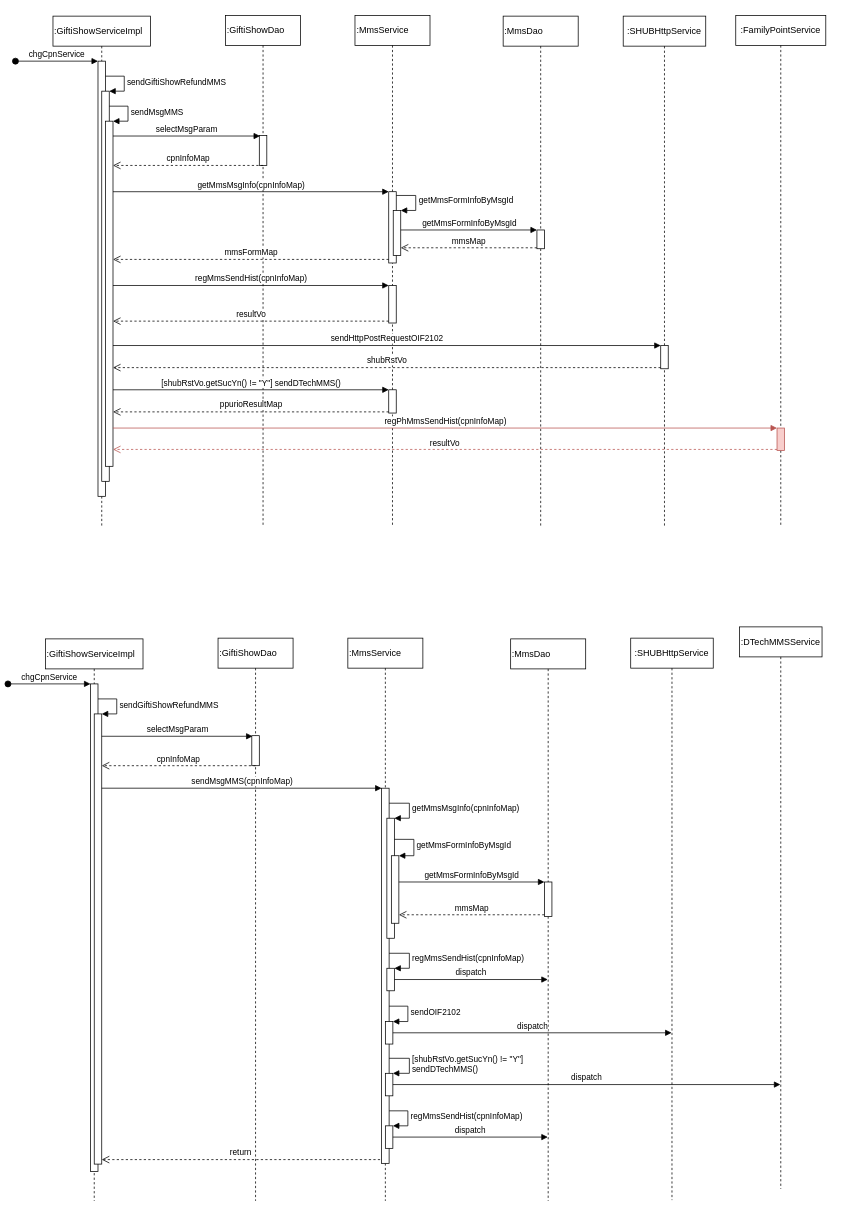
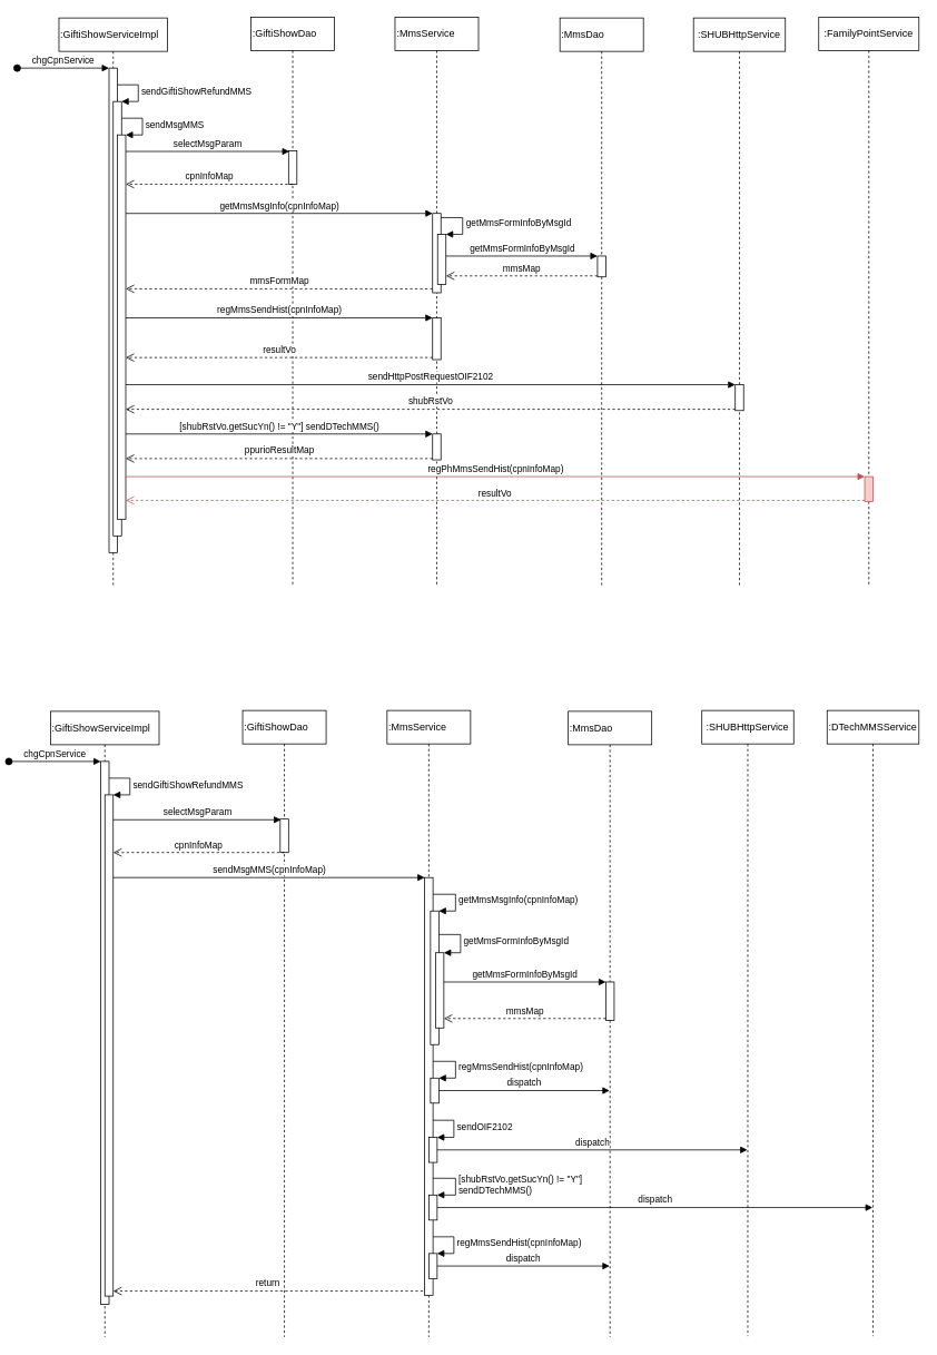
  <mxCell id="0" />
  <mxCell id="1" parent="0" />
  <mxCell id="2" value=":GiftiShowServiceImpl" style="shape=umlLifeline;perimeter=lifelinePerimeter;whiteSpace=wrap;html=1;container=1;collapsible=0;recursiveResize=0;outlineConnect=0;align=left;" parent="1" vertex="1"><mxGeometry x="30" y="21" width="130" height="679" as="geometry" /></mxCell>
  <mxCell id="3" value="" style="html=1;points=[];perimeter=orthogonalPerimeter;align=left;" parent="2" vertex="1"><mxGeometry x="60" y="60" width="10" height="580" as="geometry" /></mxCell>
  <mxCell id="4" value="chgCpnService" style="html=1;verticalAlign=bottom;startArrow=oval;endArrow=block;startSize=8;" parent="2" target="3" edge="1"><mxGeometry relative="1" as="geometry"><mxPoint x="-50" y="60" as="sourcePoint" /></mxGeometry></mxCell>
  <mxCell id="5" value="" style="html=1;points=[];perimeter=orthogonalPerimeter;align=left;" parent="2" vertex="1"><mxGeometry x="65" y="100" width="10" height="520" as="geometry" /></mxCell>
  <mxCell id="6" value="sendGiftiShowRefundMMS" style="edgeStyle=orthogonalEdgeStyle;html=1;align=left;spacingLeft=2;endArrow=block;rounded=0;entryX=1;entryY=0;" parent="2" target="5" edge="1" source="3"><mxGeometry relative="1" as="geometry"><mxPoint x="110" y="69" as="sourcePoint" /><Array as="points"><mxPoint x="95" y="80" /><mxPoint x="95" y="100" /></Array></mxGeometry></mxCell>
  <mxCell id="7" value="" style="html=1;points=[];perimeter=orthogonalPerimeter;align=left;" parent="2" vertex="1"><mxGeometry x="70" y="140" width="10" height="460" as="geometry" /></mxCell>
  <mxCell id="8" value="sendMsgMMS" style="edgeStyle=orthogonalEdgeStyle;html=1;align=left;spacingLeft=2;endArrow=block;rounded=0;entryX=1;entryY=0;" parent="2" target="7" edge="1" source="5"><mxGeometry relative="1" as="geometry"><mxPoint x="110" y="109" as="sourcePoint" /><Array as="points"><mxPoint x="100" y="120" /><mxPoint x="100" y="140" /></Array></mxGeometry></mxCell>
  <mxCell id="9" value=":GiftiShowDao" style="shape=umlLifeline;perimeter=lifelinePerimeter;whiteSpace=wrap;html=1;container=1;collapsible=0;recursiveResize=0;outlineConnect=0;align=left;" parent="1" vertex="1"><mxGeometry x="260" y="20" width="100" height="680" as="geometry" /></mxCell>
  <mxCell id="10" value="" style="html=1;points=[];perimeter=orthogonalPerimeter;align=left;" parent="9" vertex="1"><mxGeometry x="45" y="160" width="10" height="40" as="geometry" /></mxCell>
  <mxCell id="11" value="selectMsgParam" style="html=1;verticalAlign=bottom;endArrow=block;entryX=0.1;entryY=0.02;entryDx=0;entryDy=0;entryPerimeter=0;" parent="1" source="7" edge="1" target="10"><mxGeometry relative="1" as="geometry"><mxPoint x="150" y="181" as="sourcePoint" /><mxPoint x="280" y="181" as="targetPoint" /></mxGeometry></mxCell>
  <mxCell id="12" value="cpnInfoMap" style="html=1;verticalAlign=bottom;endArrow=open;dashed=1;endSize=8;exitX=0.5;exitY=1;exitDx=0;exitDy=0;exitPerimeter=0;" parent="1" target="7" edge="1" source="10"><mxGeometry relative="1" as="geometry"><mxPoint x="302" y="231" as="sourcePoint" /><mxPoint x="170" y="281" as="targetPoint" /></mxGeometry></mxCell>
  <mxCell id="13" value=":MmsService" style="shape=umlLifeline;perimeter=lifelinePerimeter;whiteSpace=wrap;html=1;container=1;collapsible=0;recursiveResize=0;outlineConnect=0;align=left;" parent="1" vertex="1"><mxGeometry x="432.5" y="20" width="100" height="679" as="geometry" /></mxCell>
  <mxCell id="14" value="" style="html=1;points=[];perimeter=orthogonalPerimeter;align=left;" parent="13" vertex="1"><mxGeometry x="45" y="235" width="10" height="95" as="geometry" /></mxCell>
  <mxCell id="15" value="" style="html=1;points=[];perimeter=orthogonalPerimeter;" vertex="1" parent="13"><mxGeometry x="51" y="260" width="10" height="60" as="geometry" /></mxCell>
  <mxCell id="16" value="getMmsFormInfoByMsgId" style="edgeStyle=orthogonalEdgeStyle;html=1;align=left;spacingLeft=2;endArrow=block;rounded=0;entryX=1;entryY=0;" edge="1" target="15" parent="13" source="14"><mxGeometry relative="1" as="geometry"><mxPoint x="81" y="199" as="sourcePoint" /><Array as="points"><mxPoint x="81" y="240" /><mxPoint x="81" y="260" /></Array></mxGeometry></mxCell>
  <mxCell id="17" value="" style="group" vertex="1" connectable="0" parent="13"><mxGeometry x="45" y="360" width="10" height="50" as="geometry" /></mxCell>
  <mxCell id="18" value="" style="html=1;points=[];perimeter=orthogonalPerimeter;align=left;" parent="17" vertex="1"><mxGeometry width="10" height="50" as="geometry" /></mxCell>
  <mxCell id="19" value="" style="html=1;points=[];perimeter=orthogonalPerimeter;" vertex="1" parent="13"><mxGeometry x="45" y="499" width="10" height="31" as="geometry" /></mxCell>
  <mxCell id="20" value="getMmsMsgInfo(cpnInfoMap)" style="html=1;verticalAlign=bottom;endArrow=block;entryX=0;entryY=0;" parent="1" source="7" target="14" edge="1"><mxGeometry relative="1" as="geometry"><mxPoint x="429" y="331" as="sourcePoint" /></mxGeometry></mxCell>
  <mxCell id="21" value="mmsFormMap" style="html=1;verticalAlign=bottom;endArrow=open;dashed=1;endSize=8;exitX=0;exitY=0.95;" parent="1" source="14" target="7" edge="1"><mxGeometry relative="1" as="geometry"><mxPoint x="429" y="407" as="targetPoint" /></mxGeometry></mxCell>
  <mxCell id="22" value=":MmsDao" style="shape=umlLifeline;perimeter=lifelinePerimeter;whiteSpace=wrap;html=1;container=1;collapsible=0;recursiveResize=0;outlineConnect=0;align=left;" parent="1" vertex="1"><mxGeometry x="630" y="21" width="100" height="679" as="geometry" /></mxCell>
  <mxCell id="23" value="" style="html=1;points=[];perimeter=orthogonalPerimeter;" vertex="1" parent="22"><mxGeometry x="45" y="285" width="10" height="25" as="geometry" /></mxCell>
  <mxCell id="24" value="getMmsFormInfoByMsgId" style="html=1;verticalAlign=bottom;endArrow=block;entryX=0;entryY=0;" edge="1" target="23" parent="1" source="15"><mxGeometry relative="1" as="geometry"><mxPoint x="655" y="291" as="sourcePoint" /></mxGeometry></mxCell>
  <mxCell id="25" value="mmsMap" style="html=1;verticalAlign=bottom;endArrow=open;dashed=1;endSize=8;exitX=0;exitY=0.95;" edge="1" source="23" parent="1" target="15"><mxGeometry relative="1" as="geometry"><mxPoint x="655" y="367" as="targetPoint" /></mxGeometry></mxCell>
  <mxCell id="26" value=":SHUBHttpService" style="shape=umlLifeline;perimeter=lifelinePerimeter;whiteSpace=wrap;html=1;container=1;collapsible=0;recursiveResize=0;outlineConnect=0;" vertex="1" parent="1"><mxGeometry x="790" y="21" width="110" height="679" as="geometry" /></mxCell>
  <mxCell id="27" value="" style="html=1;points=[];perimeter=orthogonalPerimeter;" vertex="1" parent="26"><mxGeometry x="50" y="439" width="10" height="31" as="geometry" /></mxCell>
  <mxCell id="28" value="sendHttpPostRequestOIF2102" style="html=1;verticalAlign=bottom;endArrow=block;entryX=0;entryY=0;" edge="1" target="27" parent="1" source="7"><mxGeometry relative="1" as="geometry"><mxPoint x="840" y="450" as="sourcePoint" /></mxGeometry></mxCell>
  <mxCell id="29" value="shubRstVo" style="html=1;verticalAlign=bottom;endArrow=open;dashed=1;endSize=8;exitX=0;exitY=0.95;" edge="1" source="27" parent="1" target="7"><mxGeometry relative="1" as="geometry"><mxPoint x="840" y="526" as="targetPoint" /></mxGeometry></mxCell>
  <mxCell id="30" value="ppurioResultMap" style="html=1;verticalAlign=bottom;endArrow=open;dashed=1;endSize=8;exitX=0;exitY=0.95;" edge="1" source="19" parent="1" target="7"><mxGeometry relative="1" as="geometry"><mxPoint x="429" y="596" as="targetPoint" /></mxGeometry></mxCell>
  <mxCell id="31" value="[shubRstVo.getSucYn() != &quot;Y&quot;]&amp;nbsp;sendDTechMMS()" style="html=1;verticalAlign=bottom;endArrow=block;entryX=0;entryY=0;" edge="1" target="19" parent="1" source="7"><mxGeometry relative="1" as="geometry"><mxPoint x="429" y="520" as="sourcePoint" /></mxGeometry></mxCell>
  <mxCell id="32" value="resultVo" style="html=1;verticalAlign=bottom;endArrow=open;dashed=1;endSize=8;exitX=0;exitY=0.95;" parent="1" source="18" edge="1" target="7"><mxGeometry relative="1" as="geometry"><mxPoint x="130" y="430" as="targetPoint" /></mxGeometry></mxCell>
  <mxCell id="33" value="regMmsSendHist(cpnInfoMap)" style="html=1;verticalAlign=bottom;endArrow=block;entryX=0;entryY=0;" parent="1" target="18" edge="1" source="7"><mxGeometry relative="1" as="geometry"><mxPoint x="150" y="381" as="sourcePoint" /></mxGeometry></mxCell>
  <mxCell id="34" value=":FamilyPointService" style="shape=umlLifeline;perimeter=lifelinePerimeter;whiteSpace=wrap;html=1;container=1;collapsible=0;recursiveResize=0;outlineConnect=0;" vertex="1" parent="1"><mxGeometry x="940" y="20" width="120" height="679" as="geometry" /></mxCell>
  <mxCell id="35" value="" style="html=1;points=[];perimeter=orthogonalPerimeter;fillColor=#f8cecc;strokeColor=#b85450;" vertex="1" parent="34"><mxGeometry x="55" y="550" width="10" height="30" as="geometry" /></mxCell>
  <mxCell id="36" value="regPhMmsSendHist(cpnInfoMap)" style="html=1;verticalAlign=bottom;endArrow=block;entryX=0;entryY=0;fillColor=#f8cecc;strokeColor=#B85450;" edge="1" target="35" parent="1" source="7"><mxGeometry relative="1" as="geometry"><mxPoint x="925" y="560" as="sourcePoint" /></mxGeometry></mxCell>
  <mxCell id="37" value="resultVo" style="html=1;verticalAlign=bottom;endArrow=open;dashed=1;endSize=8;exitX=0;exitY=0.95;fillColor=#f8cecc;strokeColor=#b85450;" edge="1" source="35" parent="1" target="7"><mxGeometry relative="1" as="geometry"><mxPoint x="925" y="636" as="targetPoint" /></mxGeometry></mxCell>
  <mxCell id="38" value=":GiftiShowServiceImpl" style="shape=umlLifeline;perimeter=lifelinePerimeter;whiteSpace=wrap;html=1;container=1;collapsible=0;recursiveResize=0;outlineConnect=0;align=left;" vertex="1" parent="1"><mxGeometry x="20" y="851" width="130" height="749" as="geometry" /></mxCell>
  <mxCell id="39" value="" style="html=1;points=[];perimeter=orthogonalPerimeter;align=left;" vertex="1" parent="38"><mxGeometry x="60" y="60" width="10" height="650" as="geometry" /></mxCell>
  <mxCell id="40" value="chgCpnService" style="html=1;verticalAlign=bottom;startArrow=oval;endArrow=block;startSize=8;" edge="1" parent="38" target="39"><mxGeometry relative="1" as="geometry"><mxPoint x="-50" y="60" as="sourcePoint" /></mxGeometry></mxCell>
  <mxCell id="41" value="" style="html=1;points=[];perimeter=orthogonalPerimeter;align=left;" vertex="1" parent="38"><mxGeometry x="65" y="100" width="10" height="600" as="geometry" /></mxCell>
  <mxCell id="42" value="sendGiftiShowRefundMMS" style="edgeStyle=orthogonalEdgeStyle;html=1;align=left;spacingLeft=2;endArrow=block;rounded=0;entryX=1;entryY=0;" edge="1" parent="38" source="39" target="41"><mxGeometry relative="1" as="geometry"><mxPoint x="110" y="69" as="sourcePoint" /><Array as="points"><mxPoint x="95" y="80" /><mxPoint x="95" y="100" /></Array></mxGeometry></mxCell>
  <mxCell id="43" value=":GiftiShowDao" style="shape=umlLifeline;perimeter=lifelinePerimeter;whiteSpace=wrap;html=1;container=1;collapsible=0;recursiveResize=0;outlineConnect=0;align=left;" vertex="1" parent="1"><mxGeometry x="250" y="850" width="100" height="750" as="geometry" /></mxCell>
  <mxCell id="44" value="" style="html=1;points=[];perimeter=orthogonalPerimeter;align=left;" vertex="1" parent="43"><mxGeometry x="45" y="130" width="10" height="40" as="geometry" /></mxCell>
  <mxCell id="45" value="selectMsgParam" style="html=1;verticalAlign=bottom;endArrow=block;entryX=0.1;entryY=0.02;entryDx=0;entryDy=0;entryPerimeter=0;" edge="1" source="41" target="44" parent="1"><mxGeometry relative="1" as="geometry"><mxPoint x="100" y="1010.8" as="sourcePoint" /><mxPoint x="270" y="1011" as="targetPoint" /></mxGeometry></mxCell>
  <mxCell id="46" value="cpnInfoMap" style="html=1;verticalAlign=bottom;endArrow=open;dashed=1;endSize=8;exitX=0.5;exitY=1;exitDx=0;exitDy=0;exitPerimeter=0;" edge="1" source="44" target="41" parent="1"><mxGeometry relative="1" as="geometry"><mxPoint x="292" y="1061" as="sourcePoint" /><mxPoint x="100" y="1050" as="targetPoint" /></mxGeometry></mxCell>
  <mxCell id="47" value=":MmsService" style="shape=umlLifeline;perimeter=lifelinePerimeter;whiteSpace=wrap;html=1;container=1;collapsible=0;recursiveResize=0;outlineConnect=0;align=left;" vertex="1" parent="1"><mxGeometry x="423" y="850" width="100" height="750" as="geometry" /></mxCell>
  <mxCell id="48" value="" style="html=1;points=[];perimeter=orthogonalPerimeter;" vertex="1" parent="47"><mxGeometry x="45" y="200" width="10" height="500" as="geometry" /></mxCell>
  <mxCell id="49" value="" style="html=1;points=[];perimeter=orthogonalPerimeter;" vertex="1" parent="47"><mxGeometry x="52" y="240" width="10" height="160" as="geometry" /></mxCell>
  <mxCell id="50" value="&lt;span style=&quot;text-align: center&quot;&gt;getMmsMsgInfo(cpnInfoMap)&lt;/span&gt;" style="edgeStyle=orthogonalEdgeStyle;html=1;align=left;spacingLeft=2;endArrow=block;rounded=0;entryX=1;entryY=0;" edge="1" target="49" parent="47" source="48"><mxGeometry relative="1" as="geometry"><mxPoint x="137.5" y="140" as="sourcePoint" /><Array as="points"><mxPoint x="82" y="220" /><mxPoint x="82" y="240" /></Array></mxGeometry></mxCell>
  <mxCell id="51" value="" style="html=1;points=[];perimeter=orthogonalPerimeter;" vertex="1" parent="47"><mxGeometry x="58" y="290" width="10" height="90" as="geometry" /></mxCell>
  <mxCell id="52" value="getMmsFormInfoByMsgId" style="edgeStyle=orthogonalEdgeStyle;html=1;align=left;spacingLeft=2;endArrow=block;rounded=0;entryX=1;entryY=0;exitX=0.997;exitY=0.176;exitDx=0;exitDy=0;exitPerimeter=0;" edge="1" target="51" parent="47" source="49"><mxGeometry relative="1" as="geometry"><mxPoint x="62" y="250" as="sourcePoint" /><Array as="points"><mxPoint x="88" y="268" /><mxPoint x="88" y="290" /></Array></mxGeometry></mxCell>
  <mxCell id="53" value="" style="html=1;points=[];perimeter=orthogonalPerimeter;" vertex="1" parent="47"><mxGeometry x="52" y="440" width="10" height="30" as="geometry" /></mxCell>
  <mxCell id="54" value="&lt;span style=&quot;text-align: center&quot;&gt;regMmsSendHist(cpnInfoMap)&lt;/span&gt;" style="edgeStyle=orthogonalEdgeStyle;html=1;align=left;spacingLeft=2;endArrow=block;rounded=0;entryX=1;entryY=0;" edge="1" target="53" parent="47" source="48"><mxGeometry relative="1" as="geometry"><mxPoint x="57" y="419.5" as="sourcePoint" /><Array as="points"><mxPoint x="82" y="420" /><mxPoint x="82" y="440" /></Array></mxGeometry></mxCell>
  <mxCell id="55" value="" style="html=1;points=[];perimeter=orthogonalPerimeter;" vertex="1" parent="47"><mxGeometry x="50" y="511" width="10" height="30" as="geometry" /></mxCell>
  <mxCell id="56" value="&lt;span style=&quot;text-align: center&quot;&gt;sendOIF2102&lt;/span&gt;" style="edgeStyle=orthogonalEdgeStyle;html=1;align=left;spacingLeft=2;endArrow=block;rounded=0;entryX=1;entryY=0;" edge="1" target="55" parent="47"><mxGeometry relative="1" as="geometry"><mxPoint x="55" y="490.5" as="sourcePoint" /><Array as="points"><mxPoint x="80" y="490.5" /></Array></mxGeometry></mxCell>
  <mxCell id="57" value="" style="html=1;points=[];perimeter=orthogonalPerimeter;" vertex="1" parent="47"><mxGeometry x="50" y="580" width="10" height="30" as="geometry" /></mxCell>
  <mxCell id="58" value="&lt;span style=&quot;text-align: center&quot;&gt;[shubRstVo.getSucYn() != &quot;Y&quot;]&amp;nbsp;&lt;br&gt;sendDTechMMS()&lt;/span&gt;" style="edgeStyle=orthogonalEdgeStyle;html=1;align=left;spacingLeft=2;endArrow=block;rounded=0;entryX=1;entryY=0;" edge="1" target="57" parent="47"><mxGeometry relative="1" as="geometry"><mxPoint x="55" y="559.977" as="sourcePoint" /><Array as="points"><mxPoint x="82" y="560" /><mxPoint x="82" y="580" /></Array></mxGeometry></mxCell>
  <mxCell id="59" value="" style="html=1;points=[];perimeter=orthogonalPerimeter;" vertex="1" parent="47"><mxGeometry x="50" y="650" width="10" height="30" as="geometry" /></mxCell>
  <mxCell id="60" value="&lt;span style=&quot;text-align: center&quot;&gt;regMmsSendHist(cpnInfoMap)&lt;/span&gt;" style="edgeStyle=orthogonalEdgeStyle;html=1;align=left;spacingLeft=2;endArrow=block;rounded=0;entryX=1;entryY=0;" edge="1" target="59" parent="47"><mxGeometry relative="1" as="geometry"><mxPoint x="55" y="630" as="sourcePoint" /><Array as="points"><mxPoint x="80" y="630" /></Array></mxGeometry></mxCell>
  <mxCell id="61" value=":MmsDao" style="shape=umlLifeline;perimeter=lifelinePerimeter;whiteSpace=wrap;html=1;container=1;collapsible=0;recursiveResize=0;outlineConnect=0;align=left;" vertex="1" parent="1"><mxGeometry x="640" y="851" width="100" height="749" as="geometry" /></mxCell>
  <mxCell id="62" value="" style="html=1;points=[];perimeter=orthogonalPerimeter;" vertex="1" parent="61"><mxGeometry x="45" y="324" width="10" height="46" as="geometry" /></mxCell>
  <mxCell id="63" value="getMmsFormInfoByMsgId" style="html=1;verticalAlign=bottom;endArrow=block;entryX=0;entryY=0;" edge="1" source="51" target="62" parent="1"><mxGeometry relative="1" as="geometry"><mxPoint x="483.5" y="1155" as="sourcePoint" /></mxGeometry></mxCell>
  <mxCell id="64" value="mmsMap" style="html=1;verticalAlign=bottom;endArrow=open;dashed=1;endSize=8;exitX=0;exitY=0.95;" edge="1" source="62" target="51" parent="1"><mxGeometry relative="1" as="geometry"><mxPoint x="483.5" y="1178.75" as="targetPoint" /></mxGeometry></mxCell>
  <mxCell id="65" value=":SHUBHttpService" style="shape=umlLifeline;perimeter=lifelinePerimeter;whiteSpace=wrap;html=1;container=1;collapsible=0;recursiveResize=0;outlineConnect=0;" vertex="1" parent="1"><mxGeometry x="800" y="850" width="110" height="749" as="geometry" /></mxCell>
  <mxCell id="66" value="&lt;span style=&quot;text-align: left&quot;&gt;sendMsgMMS(&lt;/span&gt;cpnInfoMap&lt;span style=&quot;text-align: left&quot;&gt;)&lt;/span&gt;" style="html=1;verticalAlign=bottom;endArrow=block;entryX=0;entryY=0;" edge="1" target="48" parent="1" source="41"><mxGeometry relative="1" as="geometry"><mxPoint x="398" y="1040" as="sourcePoint" /></mxGeometry></mxCell>
  <mxCell id="67" value="return" style="html=1;verticalAlign=bottom;endArrow=open;dashed=1;endSize=8;exitX=-0.2;exitY=0.99;exitDx=0;exitDy=0;exitPerimeter=0;" edge="1" source="48" parent="1" target="41"><mxGeometry relative="1" as="geometry"><mxPoint x="398" y="1116" as="targetPoint" /></mxGeometry></mxCell>
  <mxCell id="68" value="dispatch" style="html=1;verticalAlign=bottom;endArrow=block;" edge="1" parent="1" source="53" target="61"><mxGeometry width="80" relative="1" as="geometry"><mxPoint x="485" y="1314" as="sourcePoint" /><mxPoint x="690" y="1310" as="targetPoint" /></mxGeometry></mxCell>
  <mxCell id="69" value="dispatch" style="html=1;verticalAlign=bottom;endArrow=block;" edge="1" parent="1" source="55" target="65"><mxGeometry width="80" relative="1" as="geometry"><mxPoint x="483" y="1383" as="sourcePoint" /><mxPoint x="840" y="1383" as="targetPoint" /></mxGeometry></mxCell>
- <mxCell id="70" value=":DTechMMSService" style="shape=umlLifeline;perimeter=lifelinePerimeter;whiteSpace=wrap;html=1;container=1;collapsible=0;recursiveResize=0;outlineConnect=0;" vertex="1" parent="1"><mxGeometry x="945" y="835" width="110" height="749" as="geometry" /></mxCell>
+ <mxCell id="70" value=":DTechMMSService" style="shape=umlLifeline;perimeter=lifelinePerimeter;whiteSpace=wrap;html=1;container=1;collapsible=0;recursiveResize=0;outlineConnect=0;" vertex="1" parent="1"><mxGeometry x="950" y="850" width="110" height="749" as="geometry" /></mxCell>
  <mxCell id="71" value="dispatch" style="html=1;verticalAlign=bottom;endArrow=block;" edge="1" parent="1" source="57" target="70"><mxGeometry width="80" relative="1" as="geometry"><mxPoint x="540" y="1450" as="sourcePoint" /><mxPoint x="1004.5" y="1451" as="targetPoint" /></mxGeometry></mxCell>
  <mxCell id="72" value="dispatch" style="html=1;verticalAlign=bottom;endArrow=block;" edge="1" parent="1" source="59" target="61"><mxGeometry width="80" relative="1" as="geometry"><mxPoint x="483" y="1521" as="sourcePoint" /><mxPoint x="689.5" y="1521" as="targetPoint" /></mxGeometry></mxCell>
